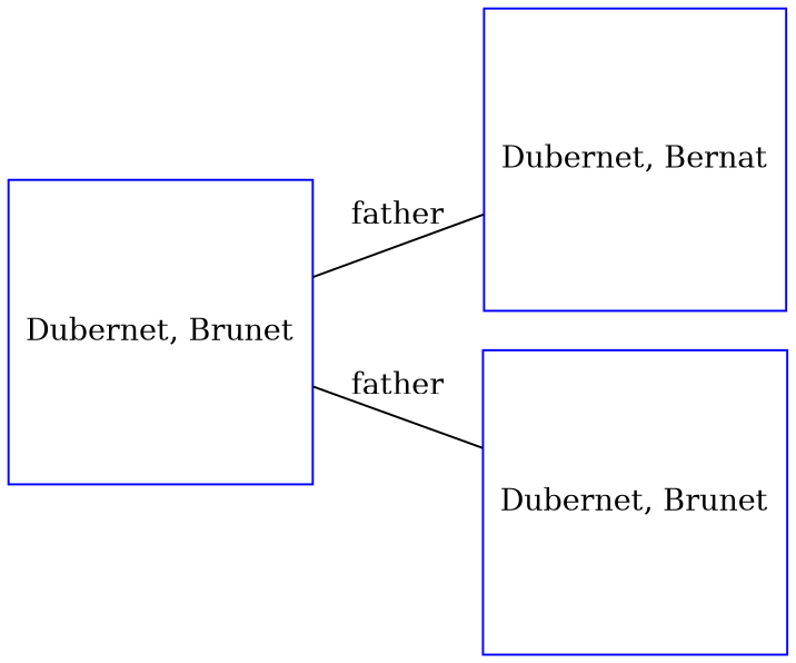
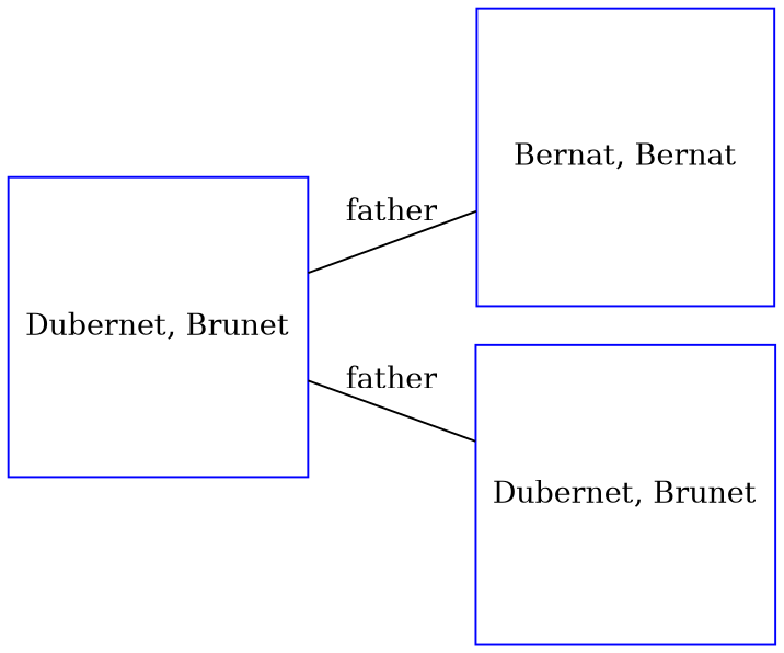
  digraph {
    rankdir=LR
    node [color=blue regular=1 shape=box]
    edge [arrowsize=0.0 dir=none]
    n1 [label="Dubernet, Brunet"]
-   n2 [label="Dubernet, Bernat"]
+   n2 [label="Bernat, Bernat"]
    n3 [label="Dubernet, Brunet"]
    n1 -> n2 [label=father]
    n1 -> n3 [label=father]
  }
